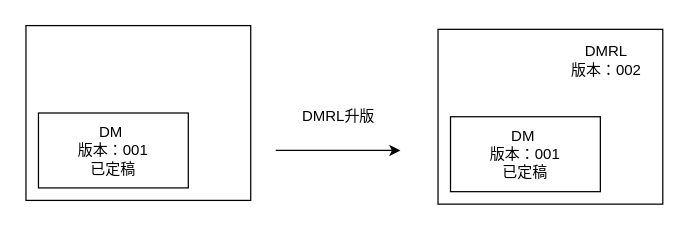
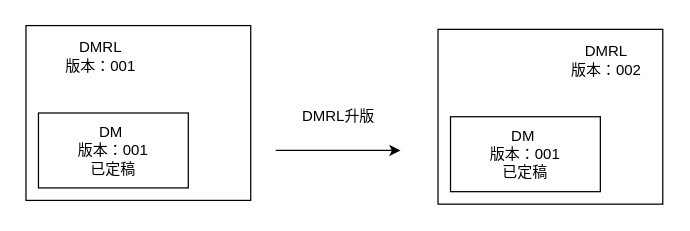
  <mxCell id="0" />
  <mxCell id="1" parent="0" />
  <mxCell id="2" value="" style="rounded=0;whiteSpace=wrap;html=1;" vertex="1" parent="1"><mxGeometry x="20" y="20" width="180" height="140" as="geometry" /></mxCell>
+ <mxCell id="3" value="DMRL&lt;br&gt;版本：001" style="text;html=1;align=center;verticalAlign=middle;whiteSpace=wrap;rounded=0;" vertex="1" parent="1"><mxGeometry x="50" y="30" width="60" height="30" as="geometry" /></mxCell>
  <mxCell id="4" value="DM&amp;nbsp;&lt;div&gt;版本：001&lt;/div&gt;&lt;div&gt;已定稿&lt;/div&gt;" style="rounded=0;whiteSpace=wrap;html=1;" vertex="1" parent="1"><mxGeometry x="30" y="90" width="120" height="60" as="geometry" /></mxCell>
  <mxCell id="5" value="" style="endArrow=classic;html=1;rounded=0;" edge="1" parent="1"><mxGeometry width="50" height="50" relative="1" as="geometry"><mxPoint x="220" y="120" as="sourcePoint" /><mxPoint x="320" y="120" as="targetPoint" /></mxGeometry></mxCell>
  <mxCell id="6" value="DMRL升版" style="text;html=1;align=center;verticalAlign=middle;resizable=0;points=[];autosize=1;strokeColor=none;fillColor=none;" vertex="1" parent="1"><mxGeometry x="230" y="78" width="80" height="30" as="geometry" /></mxCell>
  <mxCell id="7" value="" style="rounded=0;whiteSpace=wrap;html=1;" vertex="1" parent="1"><mxGeometry x="350" y="23" width="180" height="140" as="geometry" /></mxCell>
  <mxCell id="8" value="DMRL&lt;br&gt;版本：002" style="text;html=1;align=center;verticalAlign=middle;whiteSpace=wrap;rounded=0;" vertex="1" parent="1"><mxGeometry x="455" y="33" width="60" height="30" as="geometry" /></mxCell>
  <mxCell id="9" value="DM&amp;nbsp;&lt;div&gt;版本：001&lt;/div&gt;&lt;div&gt;已定稿&lt;/div&gt;" style="rounded=0;whiteSpace=wrap;html=1;" vertex="1" parent="1"><mxGeometry x="360" y="93" width="120" height="60" as="geometry" /></mxCell>
